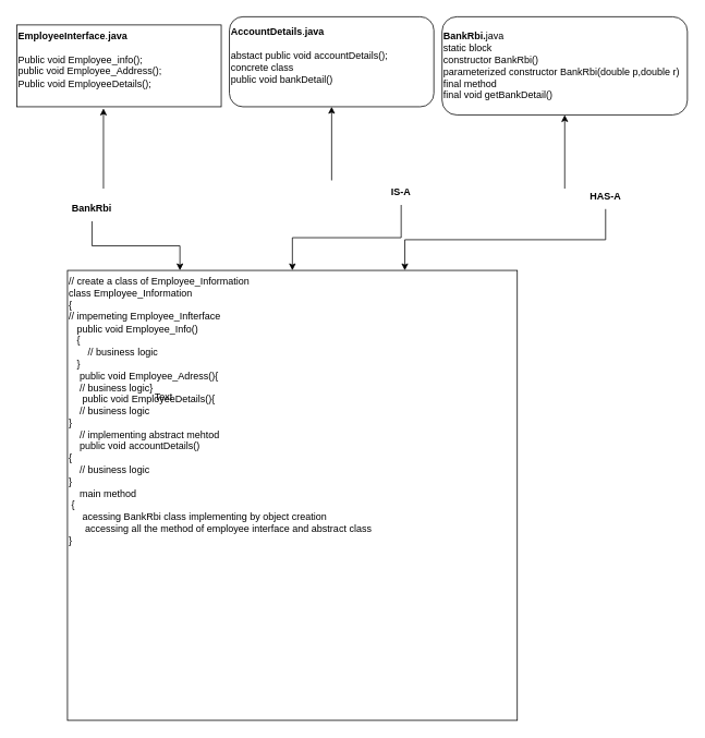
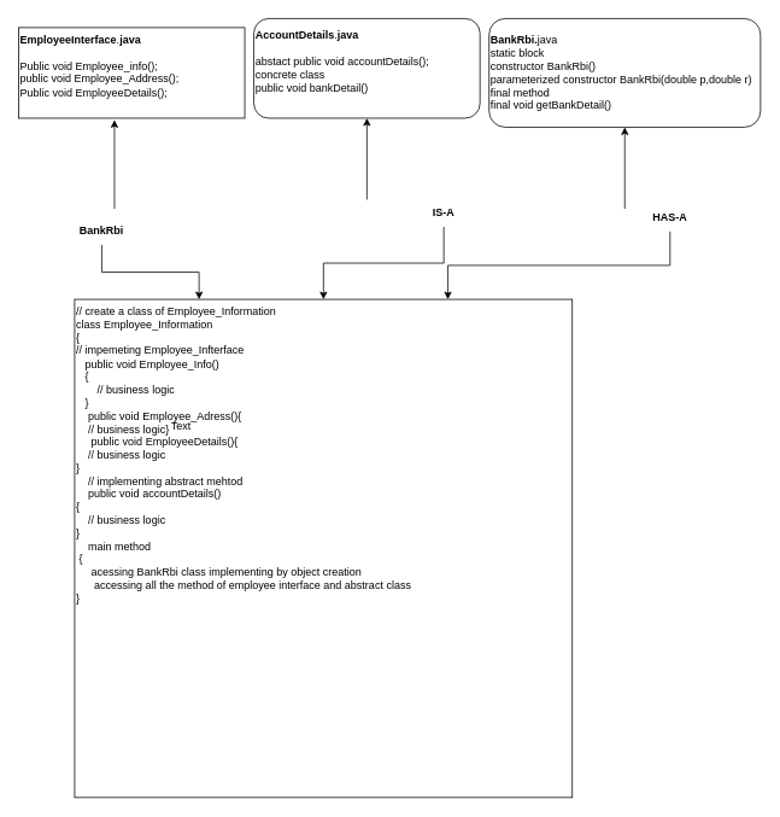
  <mxCell id="0" />
  <mxCell id="1" parent="0" />
  <mxCell id="2" value="&lt;b&gt;EmployeeInterface&lt;/b&gt;.&lt;b&gt;java&lt;/b&gt;&lt;div&gt;&amp;nbsp;&amp;nbsp;&lt;/div&gt;&lt;div&gt;Public void Employee_info();&lt;/div&gt;&lt;div&gt;public void Employee_Address();&lt;/div&gt;&lt;div&gt;Public void EmployeeDetails();&lt;br&gt;&lt;div&gt;&lt;br&gt;&lt;/div&gt;&lt;/div&gt;" style="rounded=0;whiteSpace=wrap;html=1;align=left;verticalAlign=top;" parent="1" vertex="1"><mxGeometry x="20" y="30" width="250" height="100" as="geometry" /></mxCell>
  <mxCell id="3" value="&lt;div&gt;&lt;b&gt;AccountDetails&lt;/b&gt;.&lt;b&gt;java&lt;/b&gt;&lt;/div&gt;&lt;div&gt;&lt;b&gt;&lt;br&gt;&lt;/b&gt;&lt;div&gt;abstact public void accountDetails();&lt;/div&gt;&lt;div&gt;concrete class&lt;/div&gt;&lt;div&gt;public void bankDetail()&lt;/div&gt;&lt;div&gt;&lt;br&gt;&lt;/div&gt;&lt;/div&gt;" style="rounded=1;whiteSpace=wrap;html=1;align=left;" parent="1" vertex="1"><mxGeometry x="280" y="20" width="250" height="110" as="geometry" /></mxCell>
  <mxCell id="4" value="&lt;b&gt;BankRbi.&lt;/b&gt;java&lt;div&gt;static block&lt;/div&gt;&lt;div&gt;constructor BankRbi()&lt;/div&gt;&lt;div&gt;parameterized constructor BankRbi(double p,double r)&lt;/div&gt;&lt;div&gt;final method&amp;nbsp;&lt;/div&gt;&lt;div&gt;final void getBankDetail()&lt;/div&gt;" style="rounded=1;whiteSpace=wrap;html=1;align=left;" parent="1" vertex="1"><mxGeometry x="540" y="20" width="300" height="120" as="geometry" /></mxCell>
  <mxCell id="5" value="" style="endArrow=classic;html=1;rounded=0;entryX=0.5;entryY=1;entryDx=0;entryDy=0;" parent="1" target="3" edge="1"><mxGeometry width="50" height="50" relative="1" as="geometry"><mxPoint x="405" y="220" as="sourcePoint" /><mxPoint x="380" y="110" as="targetPoint" /></mxGeometry></mxCell>
  <mxCell id="6" value="" style="endArrow=classic;html=1;rounded=0;entryX=0.424;entryY=1.02;entryDx=0;entryDy=0;entryPerimeter=0;" parent="1" target="2" edge="1"><mxGeometry width="50" height="50" relative="1" as="geometry"><mxPoint x="126" y="230" as="sourcePoint" /><mxPoint x="380" y="110" as="targetPoint" /></mxGeometry></mxCell>
  <mxCell id="7" value="" style="endArrow=classic;html=1;rounded=0;entryX=0.5;entryY=1;entryDx=0;entryDy=0;" edge="1" parent="1" target="4"><mxGeometry width="50" height="50" relative="1" as="geometry"><mxPoint x="690" y="230" as="sourcePoint" /><mxPoint x="340" y="230" as="targetPoint" /></mxGeometry></mxCell>
  <mxCell id="8" value="// create a class of Employee_Information&lt;div&gt;class Employee_Information&lt;/div&gt;&lt;div&gt;{&lt;/div&gt;&lt;div&gt;// impemeting Employee_Infterface&lt;/div&gt;&lt;div&gt;&amp;nbsp; &amp;nbsp;public void Employee_Info()&lt;/div&gt;&lt;div&gt;&amp;nbsp; &amp;nbsp;{&amp;nbsp;&amp;nbsp;&lt;/div&gt;&lt;div&gt;&amp;nbsp; &amp;nbsp; &amp;nbsp; &amp;nbsp;// business logic&lt;/div&gt;&lt;div&gt;&amp;nbsp; &amp;nbsp;}&lt;/div&gt;&lt;div&gt;&amp;nbsp; &amp;nbsp; public void Employee_Adress(){&lt;/div&gt;&lt;div&gt;&amp;nbsp; &amp;nbsp; // business logic}&lt;/div&gt;&lt;div&gt;&amp;nbsp; &amp;nbsp; &amp;nbsp;public void EmployeeDetails(){&lt;/div&gt;&lt;div&gt;&amp;nbsp; &amp;nbsp; // business logic&lt;/div&gt;&lt;div&gt;}&lt;/div&gt;&lt;div&gt;&amp;nbsp; &amp;nbsp; // implementing abstract mehtod&lt;/div&gt;&lt;div&gt;&amp;nbsp; &amp;nbsp; public void accountDetails()&lt;/div&gt;&lt;div&gt;{&lt;/div&gt;&lt;div&gt;&amp;nbsp; &amp;nbsp; // business logic&lt;/div&gt;&lt;div&gt;}&lt;/div&gt;&lt;div&gt;&amp;nbsp; &amp;nbsp; main method&lt;/div&gt;&lt;div&gt;&amp;nbsp;{&lt;/div&gt;&lt;div&gt;&amp;nbsp; &amp;nbsp; &amp;nbsp;acessing BankRbi class implementing by object creation&lt;/div&gt;&lt;div&gt;&amp;nbsp; &amp;nbsp; &amp;nbsp; accessing all the method of employee interface and abstract class&lt;/div&gt;&lt;div&gt;}&lt;/div&gt;&lt;div&gt;&lt;br&gt;&lt;/div&gt;" style="whiteSpace=wrap;html=1;aspect=fixed;verticalAlign=top;align=left;" vertex="1" parent="1"><mxGeometry x="82" y="330" width="550" height="550" as="geometry" /></mxCell>
- <mxCell id="9" value="Text" style="text;html=1;align=center;verticalAlign=middle;whiteSpace=wrap;rounded=0;" vertex="1" parent="1"><mxGeometry x="170" y="470" width="60" height="30" as="geometry" /></mxCell>
+ <mxCell id="9" value="Text" style="text;html=1;align=center;verticalAlign=middle;whiteSpace=wrap;rounded=0;" vertex="1" parent="1"><mxGeometry x="170" y="455" width="60" height="30" as="geometry" /></mxCell>
  <mxCell id="10" style="edgeStyle=orthogonalEdgeStyle;rounded=0;orthogonalLoop=1;jettySize=auto;html=1;exitX=0.5;exitY=1;exitDx=0;exitDy=0;entryX=0.25;entryY=0;entryDx=0;entryDy=0;" edge="1" parent="1" source="11" target="8"><mxGeometry relative="1" as="geometry" /></mxCell>
  <mxCell id="11" value="&lt;b&gt;BankRbi&lt;/b&gt;" style="text;html=1;align=center;verticalAlign=middle;whiteSpace=wrap;rounded=0;" vertex="1" parent="1"><mxGeometry x="82" y="240" width="60" height="30" as="geometry" /></mxCell>
  <mxCell id="12" value="" style="edgeStyle=orthogonalEdgeStyle;rounded=0;orthogonalLoop=1;jettySize=auto;html=1;" edge="1" parent="1" source="13" target="8"><mxGeometry relative="1" as="geometry" /></mxCell>
  <mxCell id="13" value="&lt;b&gt;IS-A&lt;/b&gt;" style="text;html=1;align=center;verticalAlign=middle;whiteSpace=wrap;rounded=0;" vertex="1" parent="1"><mxGeometry x="460" y="220" width="60" height="30" as="geometry" /></mxCell>
  <mxCell id="14" style="edgeStyle=orthogonalEdgeStyle;rounded=0;orthogonalLoop=1;jettySize=auto;html=1;exitX=0.5;exitY=1;exitDx=0;exitDy=0;entryX=0.75;entryY=0;entryDx=0;entryDy=0;" edge="1" parent="1" source="15" target="8"><mxGeometry relative="1" as="geometry" /></mxCell>
  <mxCell id="15" value="HAS-A" style="text;html=1;align=center;verticalAlign=middle;whiteSpace=wrap;rounded=0;fontStyle=1" vertex="1" parent="1"><mxGeometry x="670" y="225" width="140" height="30" as="geometry" /></mxCell>
